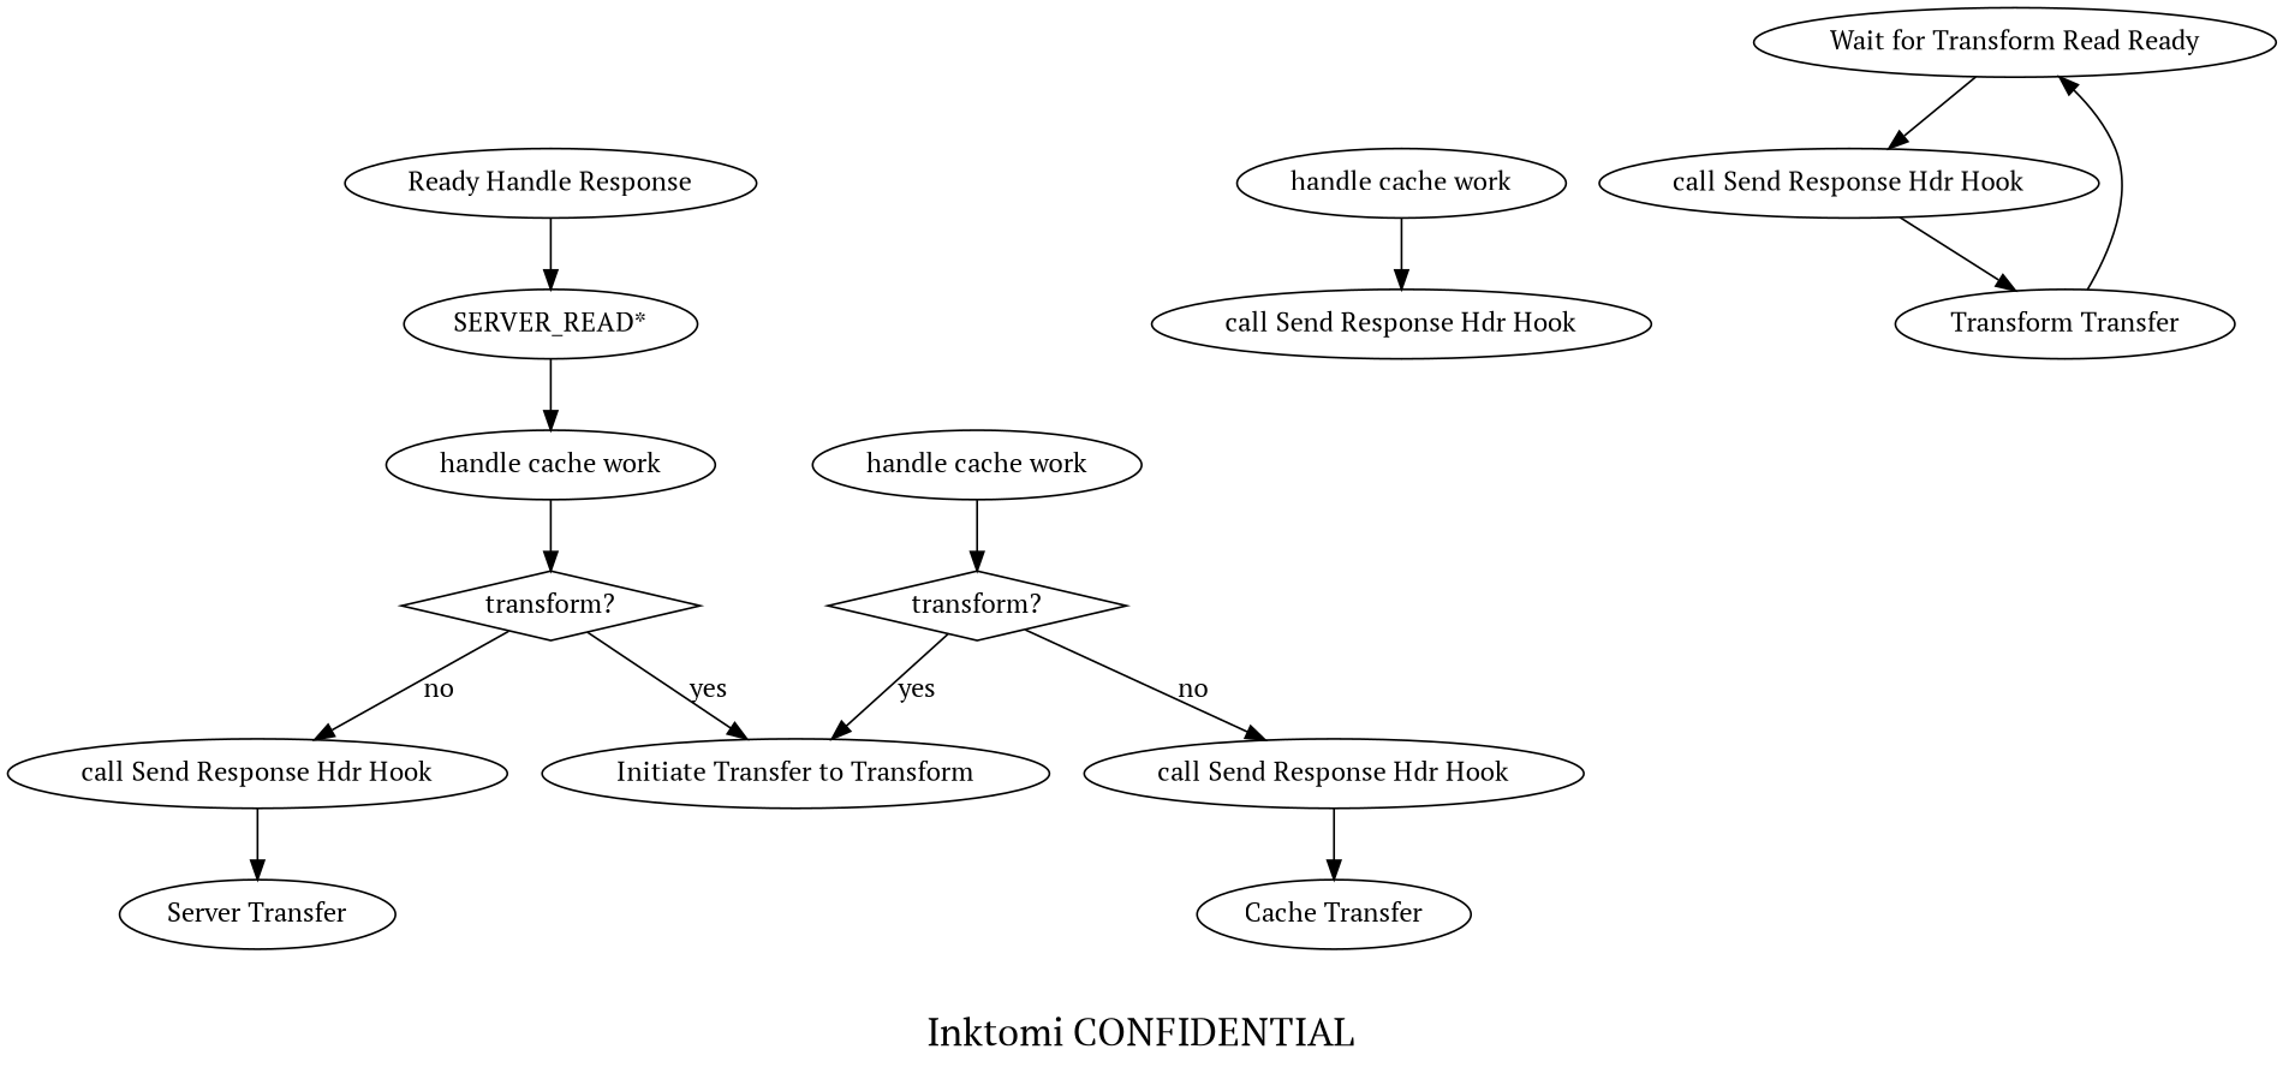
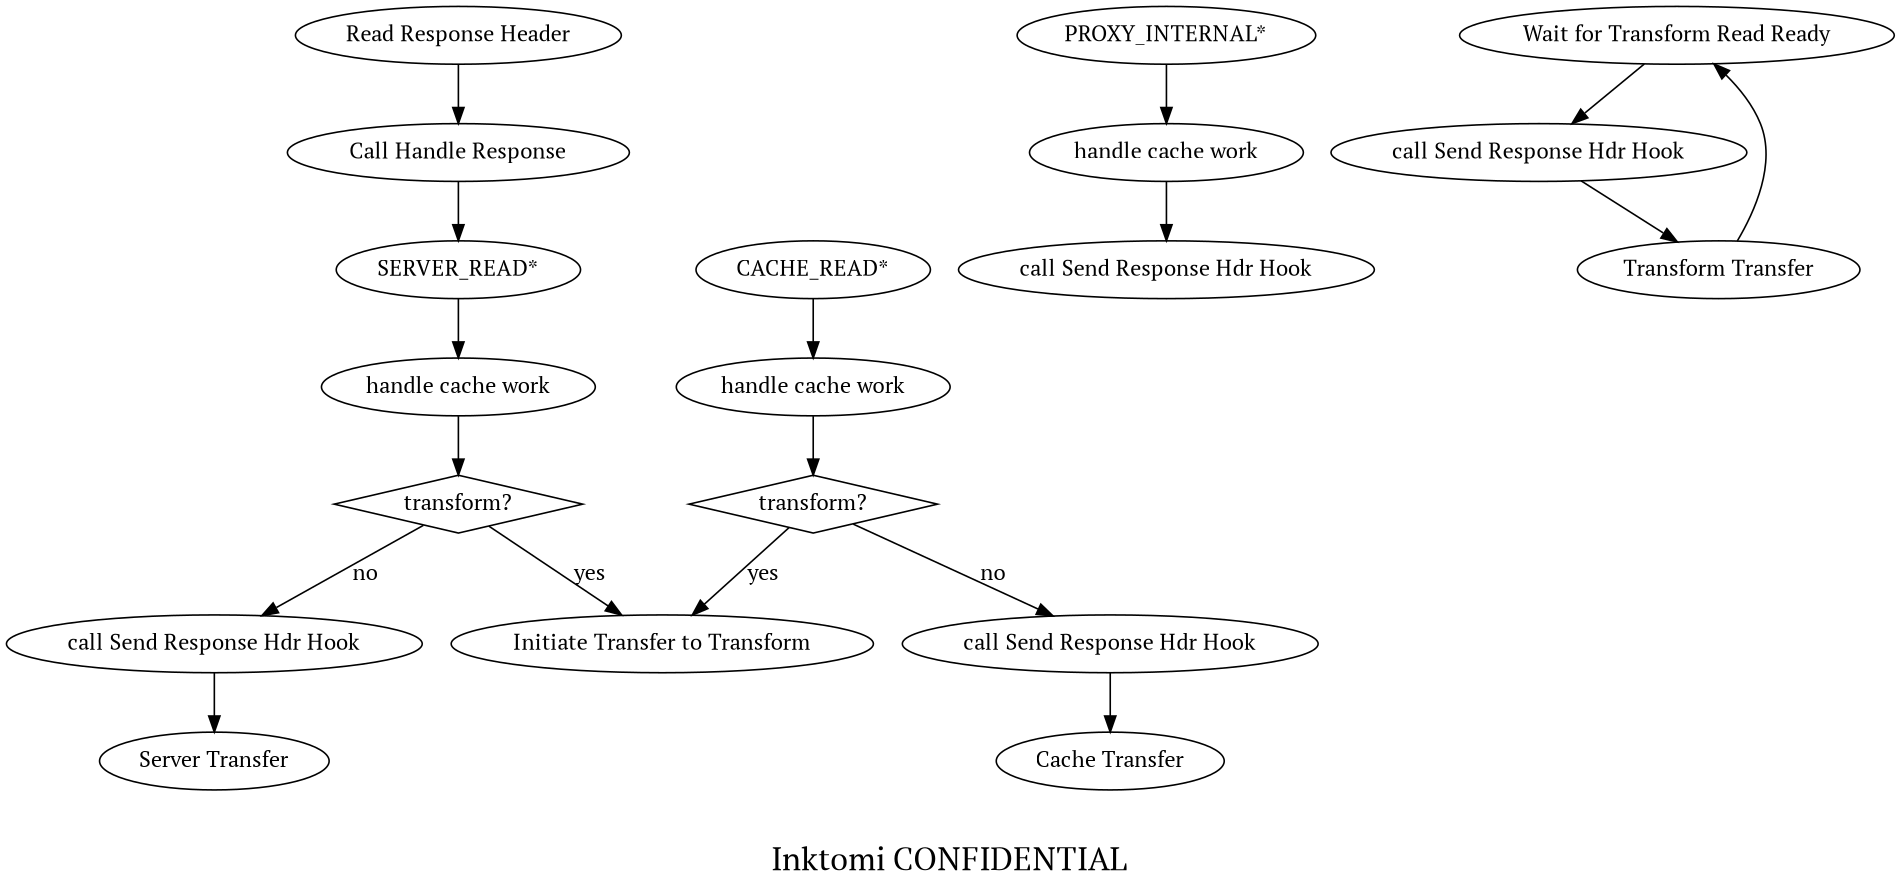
  digraph {
    fontname="PT Serif"
    fontsize=20
    label="Inktomi CONFIDENTIAL"
    node [fontname="PT Serif"]
    edge [fontname="PT Serif"]
-   n2 [label="Ready Handle Response"]
+   n1 [label="Read Response Header"]
+   n2 [label="Call Handle Response"]
    n3 [label="SERVER_READ*"]
+   n4 [label="PROXY_INTERNAL*"]
    n5 [label="handle cache work"]
    n6 [label="handle cache work"]
+   n7 [label="CACHE_READ*"]
    n8 [label="handle cache work"]
    n9 [label="call Send Response Hdr Hook"]
    n10 [label="transform?" shape=diamond]
    n11 [label="call Send Response Hdr Hook"]
    n12 [label="Initiate Transfer to Transform"]
    n13 [label="Server Transfer"]
    n14 [label="Wait for Transform Read Ready"]
    n15 [label="call Send Response Hdr Hook"]
    n16 [label="Transform Transfer"]
    n17 [label="transform?" shape=diamond]
    n18 [label="call Send Response Hdr Hook"]
    n19 [label="Cache Transfer"]
+   n1 -> n2
    n2 -> n3
    n3 -> n6
+   n4 -> n5
    n5 -> n9
    n6 -> n10
+   n7 -> n8
    n8 -> n17
    n10 -> n11 [label=no]
    n10 -> n12 [label=yes]
    n11 -> n13
    n14 -> n15
    n15 -> n16
    n16 -> n14
    n17 -> n12 [label=yes]
    n17 -> n18 [label=no]
    n18 -> n19
  }
